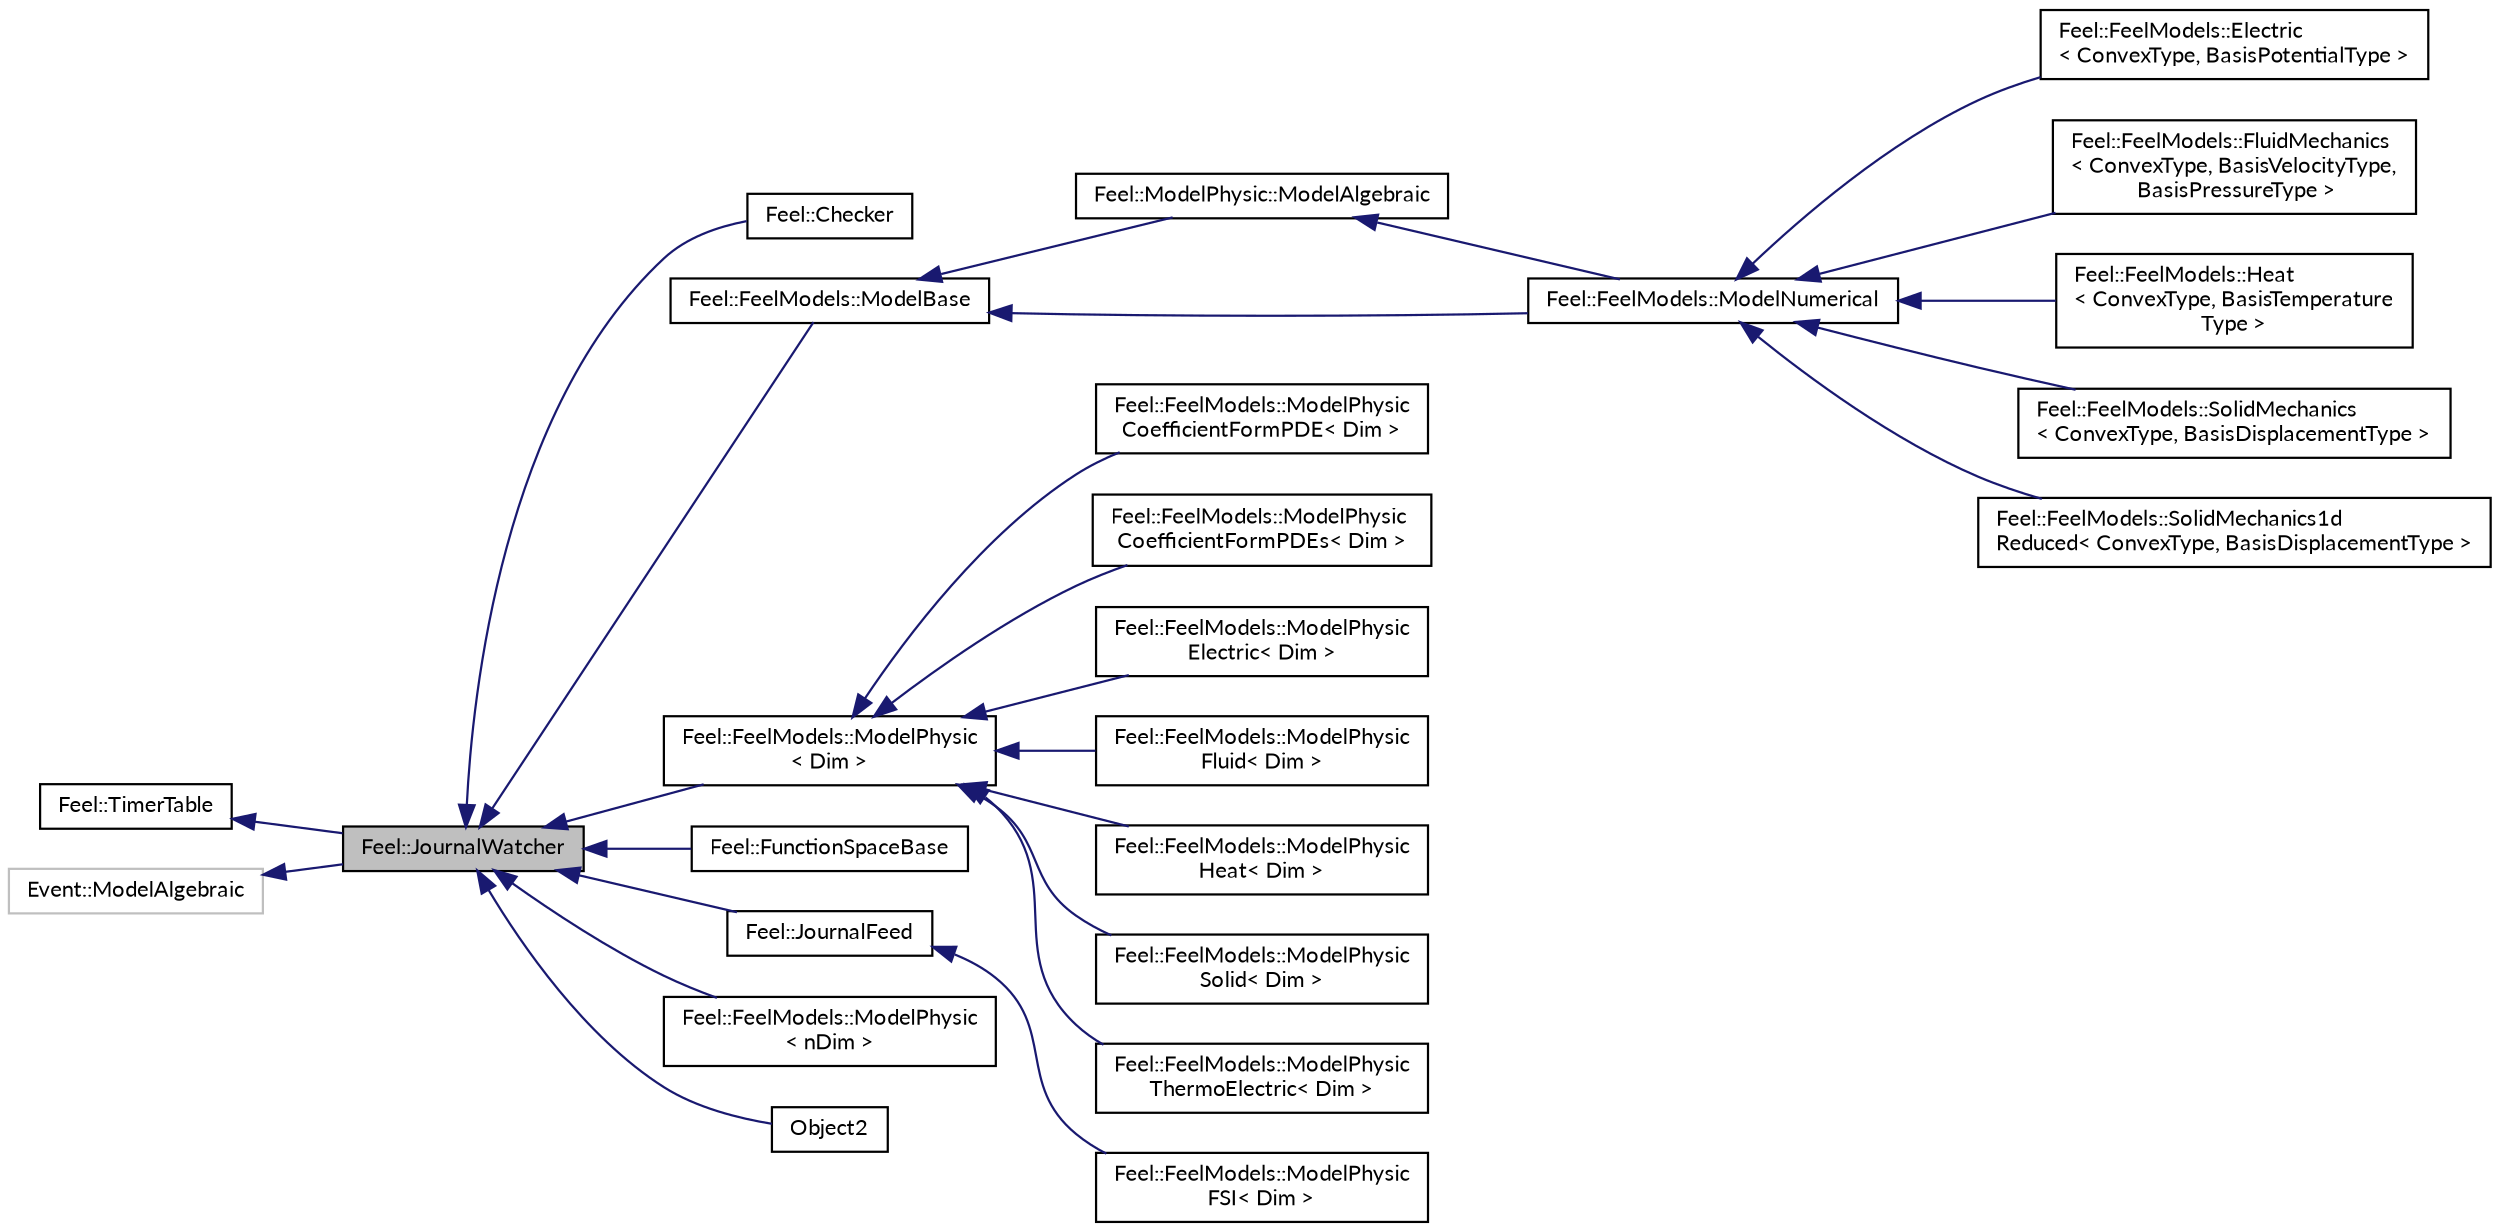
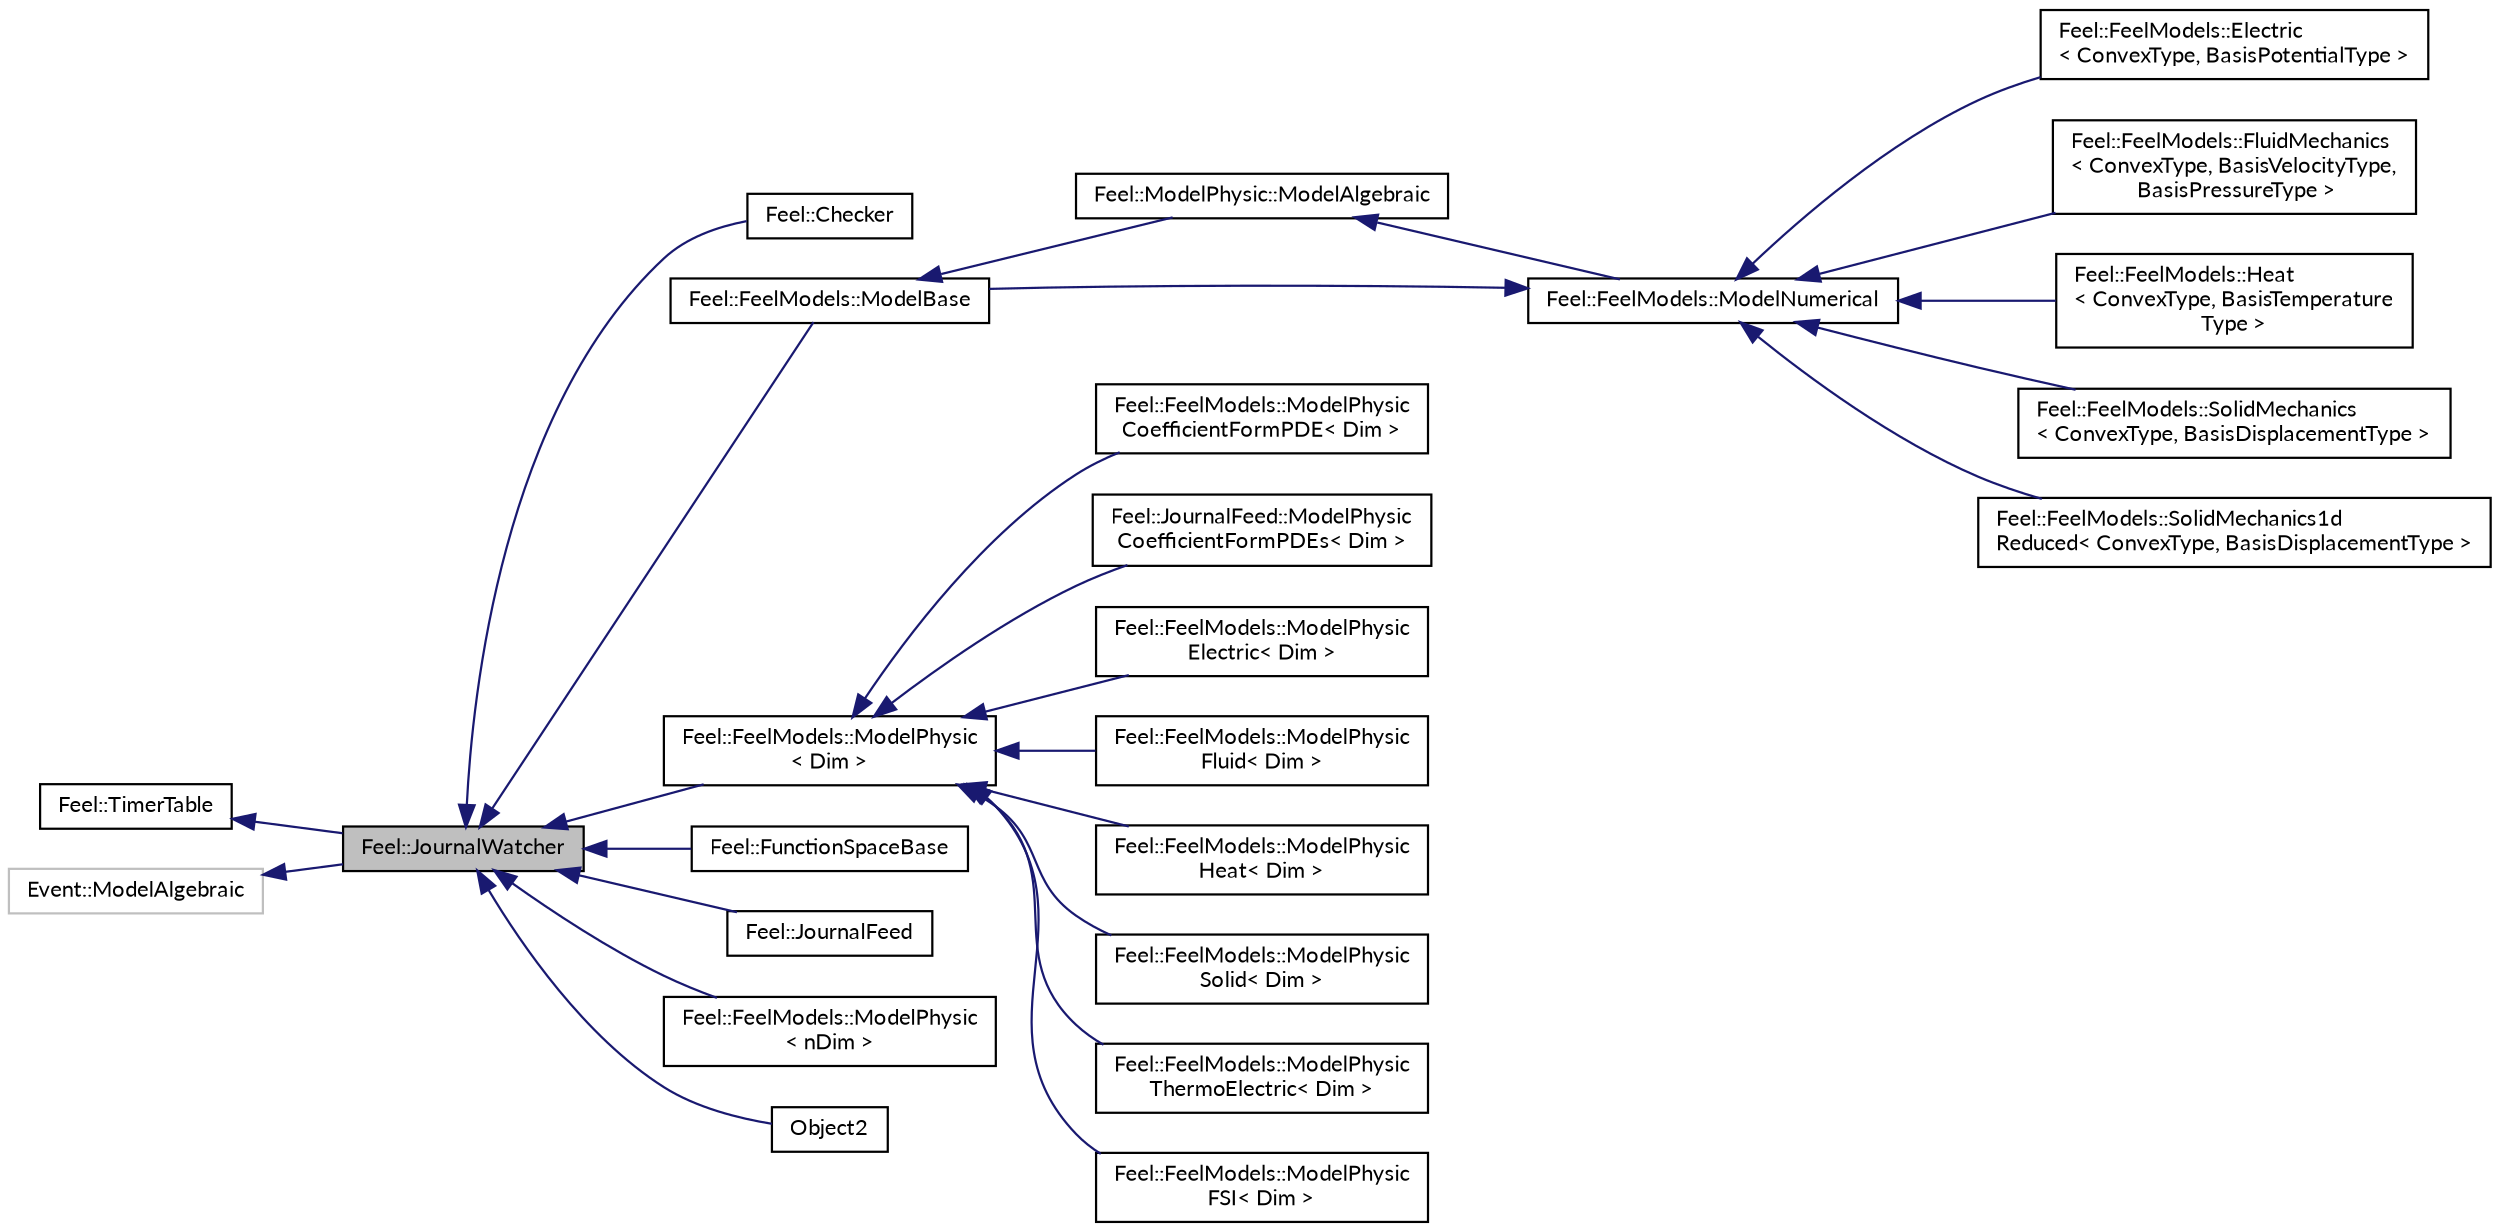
  digraph {
    fontname=Lato
    rankdir=LR
    node [color=black fillcolor=white fontname=Lato fontsize=10 shape=record style=filled]
    edge [color=midnightblue dir=back fontname=Lato fontsize=10 labelfontname=Helvetica labelfontsize=10 style=solid]
    n1 [fillcolor=grey75 fontcolor=black height=0.2 label="Feel::JournalWatcher" width=0.4]
    n2 [height=0.2 label="Feel::Checker" width=0.4]
    n3 [height=0.2 label="Feel::FeelModels::ModelBase" width=0.4]
    n4 [height=0.2 label="Feel::FeelModels::ModelPhysic\l\< Dim \>" width=0.4]
    n5 [height=0.2 label="Feel::FunctionSpaceBase" width=0.4]
    n6 [height=0.2 label="Feel::JournalFeed" width=0.4]
    n7 [height=0.2 label="Feel::FeelModels::ModelPhysic\l\< nDim \>" width=0.4]
    n8 [height=0.2 label=Object2 width=0.4]
    n9 [height=0.2 label="Feel::ModelPhysic::ModelAlgebraic" width=0.4]
    n10 [height=0.2 label="Feel::FeelModels::ModelNumerical" width=0.4]
    n11 [height=0.2 label="Feel::FeelModels::ModelPhysic\lCoefficientFormPDE\< Dim \>" width=0.4]
-   n12 [height=0.2 label="Feel::FeelModels::ModelPhysic\lCoefficientFormPDEs\< Dim \>" width=0.4]
+   n12 [height=0.2 label="Feel::JournalFeed::ModelPhysic\lCoefficientFormPDEs\< Dim \>" width=0.4]
    n13 [height=0.2 label="Feel::FeelModels::ModelPhysic\lElectric\< Dim \>" width=0.4]
    n14 [height=0.2 label="Feel::FeelModels::ModelPhysic\lFluid\< Dim \>" width=0.4]
    n15 [height=0.2 label="Feel::FeelModels::ModelPhysic\lFSI\< Dim \>" width=0.4]
    n16 [height=0.2 label="Feel::FeelModels::ModelPhysic\lHeat\< Dim \>" width=0.4]
    n17 [height=0.2 label="Feel::FeelModels::ModelPhysic\lSolid\< Dim \>" width=0.4]
    n18 [height=0.2 label="Feel::FeelModels::ModelPhysic\lThermoElectric\< Dim \>" width=0.4]
    n19 [height=0.2 label="Feel::TimerTable" width=0.4]
    n20 [color=grey75 height=0.2 label="Event::ModelAlgebraic" width=0.4]
    n21 [height=0.2 label="Feel::FeelModels::Electric\l\< ConvexType, BasisPotentialType \>" width=0.4]
    n22 [height=0.2 label="Feel::FeelModels::FluidMechanics\l\< ConvexType, BasisVelocityType,\l BasisPressureType \>" width=0.4]
    n23 [height=0.2 label="Feel::FeelModels::Heat\l\< ConvexType, BasisTemperature\lType \>" width=0.4]
    n24 [height=0.2 label="Feel::FeelModels::SolidMechanics\l\< ConvexType, BasisDisplacementType \>" width=0.4]
    n25 [height=0.2 label="Feel::FeelModels::SolidMechanics1d\lReduced\< ConvexType, BasisDisplacementType \>" width=0.4]
    n1 -> n2
    n1 -> n3
    n1 -> n4
    n1 -> n5
    n1 -> n6
    n1 -> n7
    n1 -> n8
    n3 -> n9
-   n3 -> n10
+   n10 -> n3
    n4 -> n11
    n4 -> n12
    n4 -> n13
    n4 -> n14
-   n6 -> n15
+   n4 -> n15
    n4 -> n16
    n4 -> n17
    n4 -> n18
    n9 -> n10
    n10 -> n21
    n10 -> n22
    n10 -> n23
    n10 -> n24
    n10 -> n25
    n19 -> n1
    n20 -> n1
  }
